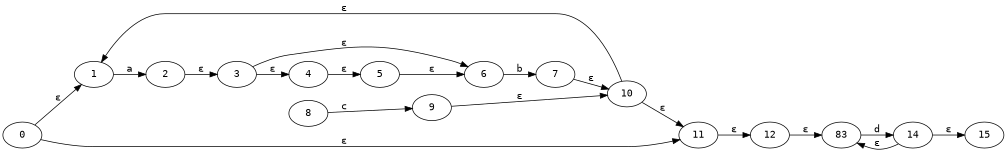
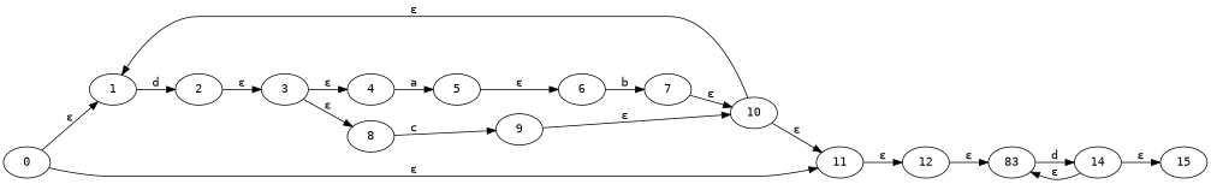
  digraph {
    fontname="DejaVu Sans Mono"
    rankdir=LR
    node [fontname="DejaVu Sans Mono"]
    edge [fontname="DejaVu Sans Mono"]
    n1 [label=0]
    n2 [label=1]
    n3 [label=11]
    n4 [label=2]
    n5 [label=12]
    n6 [label=3]
    n7 [label=4]
    n8 [label=8]
    n9 [label=5]
    n10 [label=9]
    n11 [label=6]
    n12 [label=7]
    n13 [label=10]
    n14 [label=83]
    n15 [label=14]
    n16 [label=15]
    n1 -> n2 [label="ε"]
    n1 -> n3 [label="ε"]
-   n2 -> n4 [label=a]
+   n2 -> n4 [label=d]
    n3 -> n5 [label="ε"]
    n4 -> n6 [label="ε"]
    n5 -> n14 [label="ε"]
    n6 -> n7 [label="ε"]
-   n6 -> n11 [label="ε"]
-   n7 -> n9 [label="ε"]
+   n6 -> n8 [label="ε"]
+   n7 -> n9 [label=a]
    n8 -> n10 [label=c]
    n9 -> n11 [label="ε"]
    n10 -> n13 [label="ε"]
    n11 -> n12 [label=b]
    n12 -> n13 [label="ε"]
    n13 -> n2 [label="ε"]
    n13 -> n3 [label="ε"]
    n14 -> n15 [label=d]
    n15 -> n14 [label="ε"]
    n15 -> n16 [label="ε"]
  }
